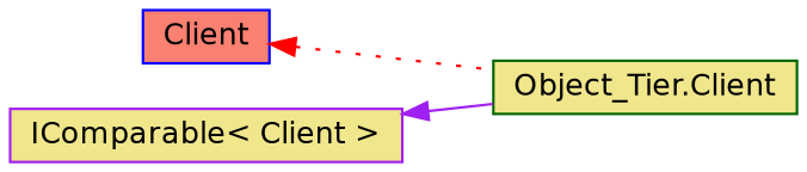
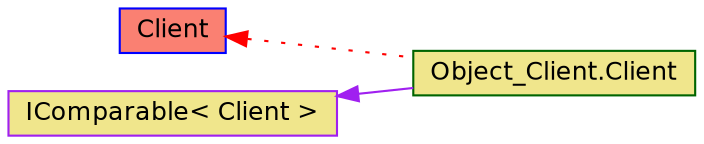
  digraph {
    rankdir=LR
    node [fillcolor=khaki fontname=Helvetica fontsize=12 shape=box style=filled]
    edge [dir=back fontname=Helvetica fontsize=12 labelfontname=Helvetica labelfontsize=10]
-   n1 [color=darkgreen fontcolor=black height=0.2 label="Object_Tier.Client" width=0.4]
+   n1 [color=darkgreen fontcolor=black height=0.2 label="Object_Client.Client" width=0.4]
    n2 [color=blue fillcolor=salmon height=0.2 label=Client width=0.4]
    n3 [color=purple height=0.2 label="IComparable\< Client \>" width=0.4]
    n2 -> n1 [color=red style=dotted]
    n3 -> n1 [color=purple style=solid]
  }
